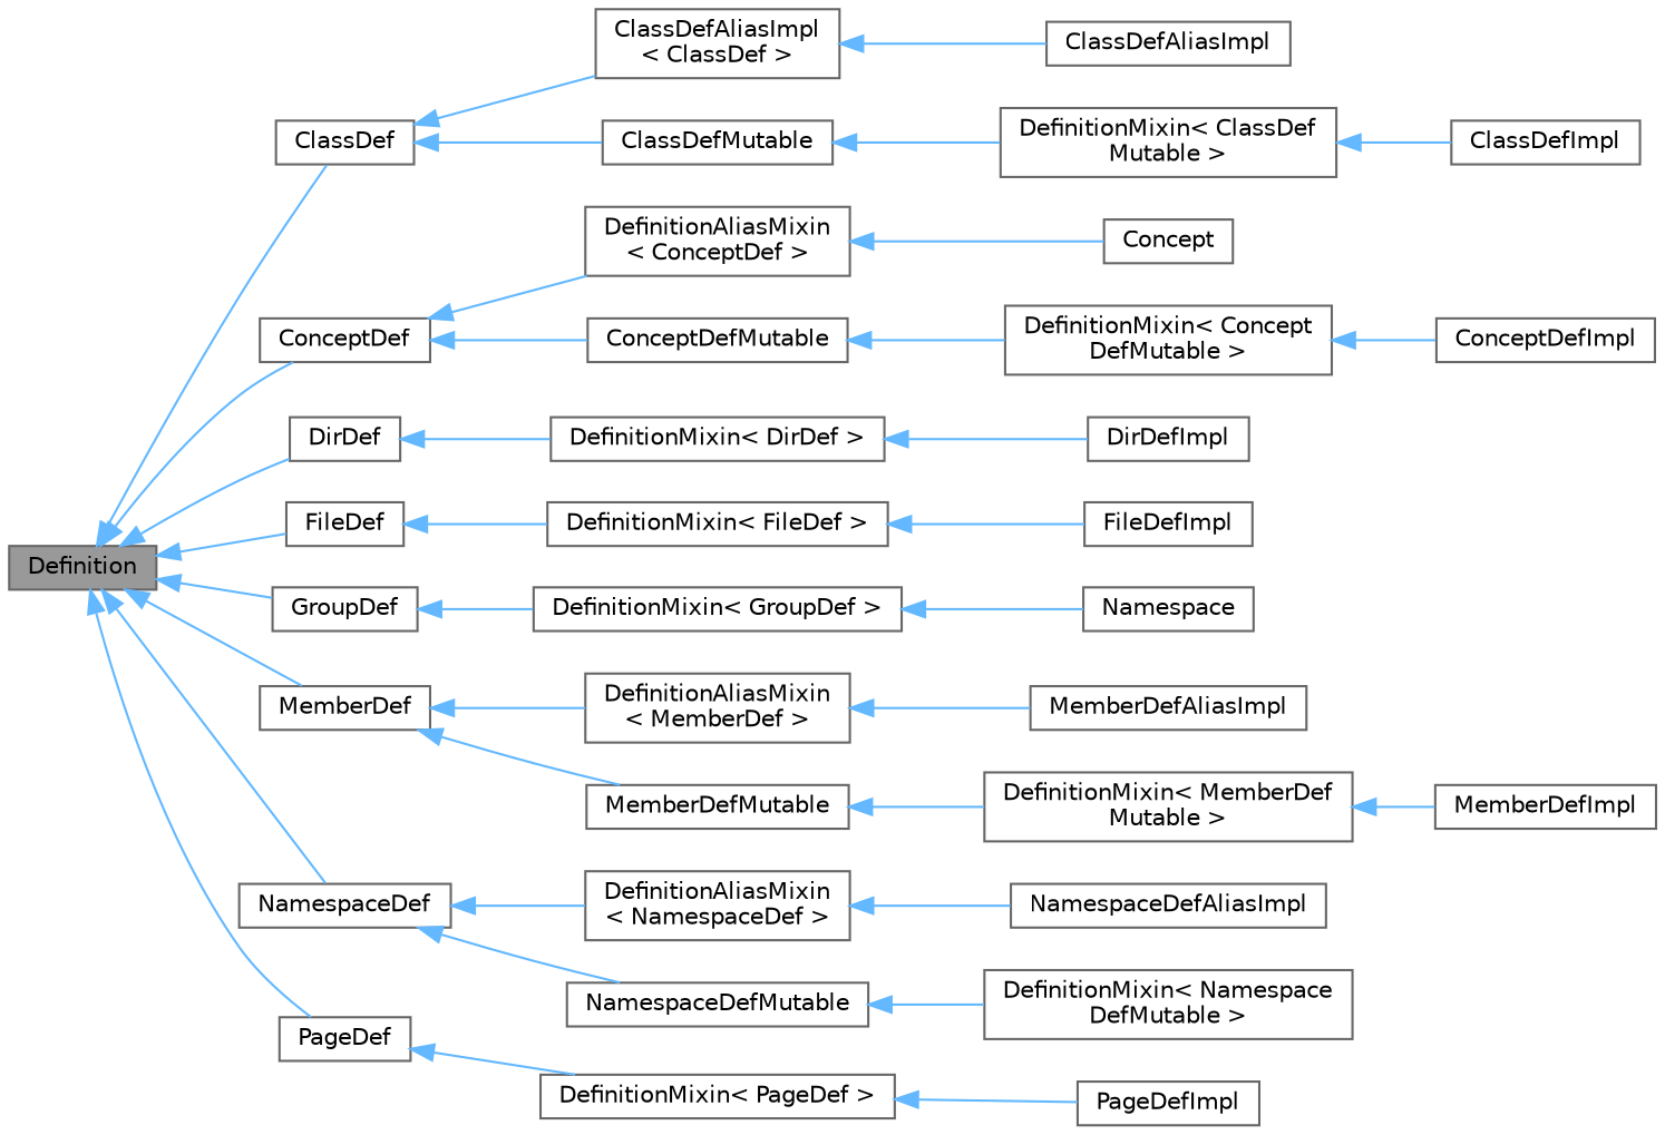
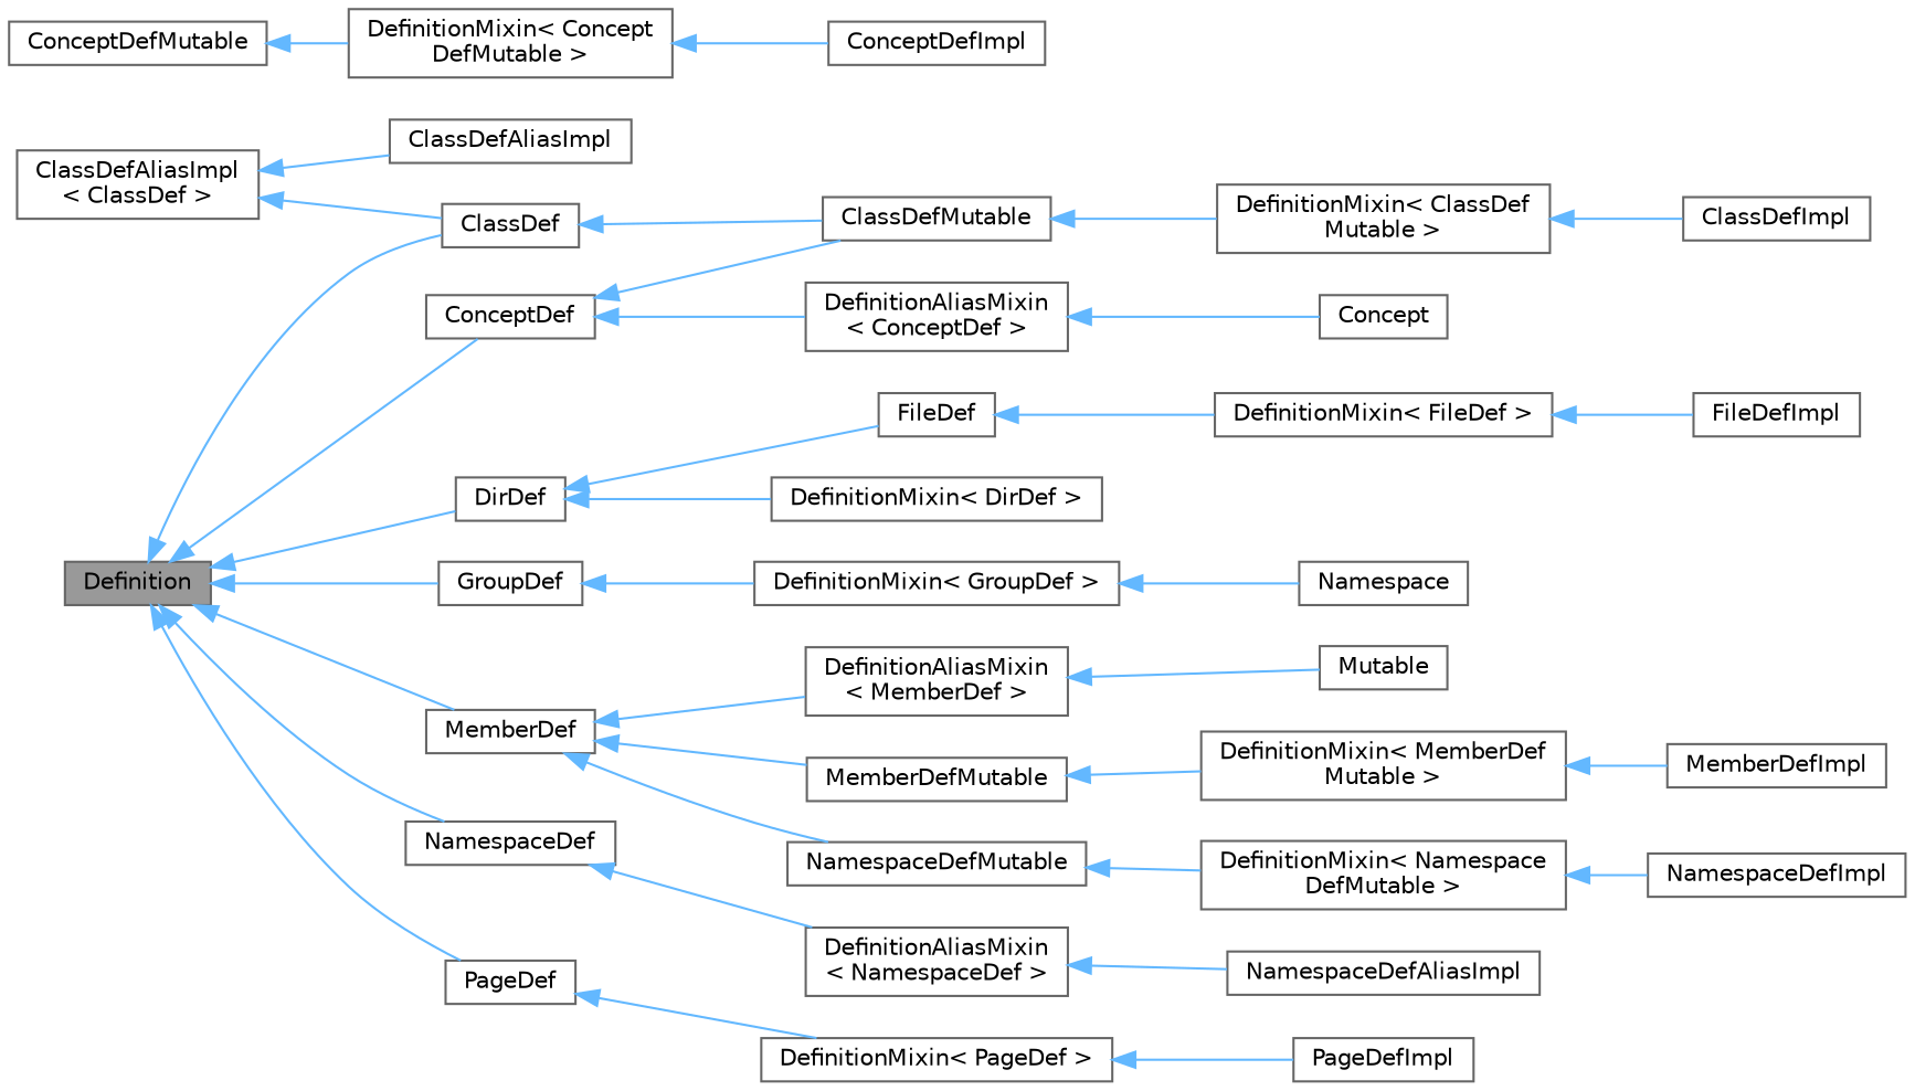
  digraph {
    rankdir=LR
    node [color=gray40 fillcolor=white fontname=Helvetica fontsize=10 shape=box style=filled]
    edge [color=steelblue1 dir=back fontname=Helvetica fontsize=10 labelfontname=Helvetica labelfontsize=10 style=solid]
    n1 [fillcolor=grey60 fontcolor=black height=0.2 label=Definition width=0.4]
    n2 [height=0.2 label=ClassDef width=0.4]
    n3 [height=0.2 label=ConceptDef width=0.4]
    n4 [height=0.2 label=DirDef width=0.4]
    n5 [height=0.2 label=FileDef width=0.4]
    n6 [height=0.2 label=GroupDef width=0.4]
    n7 [height=0.2 label=MemberDef width=0.4]
    n8 [height=0.2 label=NamespaceDef width=0.4]
    n9 [height=0.2 label=PageDef width=0.4]
    n10 [height=0.2 label="ClassDefAliasImpl\l\< ClassDef \>" width=0.4]
    n11 [height=0.2 label=ClassDefMutable width=0.4]
    n12 [height=0.2 label="DefinitionAliasMixin\l\< ConceptDef \>" width=0.4]
    n13 [height=0.2 label=ConceptDefMutable width=0.4]
    n14 [height=0.2 label="DefinitionMixin\< DirDef \>" width=0.4]
    n15 [height=0.2 label="DefinitionMixin\< FileDef \>" width=0.4]
    n16 [height=0.2 label="DefinitionMixin\< GroupDef \>" width=0.4]
    n17 [height=0.2 label="DefinitionAliasMixin\l\< MemberDef \>" width=0.4]
    n18 [height=0.2 label=MemberDefMutable width=0.4]
    n19 [height=0.2 label="DefinitionAliasMixin\l\< NamespaceDef \>" width=0.4]
    n20 [height=0.2 label=NamespaceDefMutable width=0.4]
    n21 [height=0.2 label="DefinitionMixin\< PageDef \>" width=0.4]
    n22 [height=0.2 label=ClassDefAliasImpl width=0.4]
    n23 [height=0.2 label="DefinitionMixin\< ClassDef\lMutable \>" width=0.4]
    n24 [height=0.2 label=ClassDefImpl width=0.4]
    n25 [height=0.2 label=Concept width=0.4]
    n26 [height=0.2 label="DefinitionMixin\< Concept\lDefMutable \>" width=0.4]
    n27 [height=0.2 label=ConceptDefImpl width=0.4]
-   n28 [height=0.2 label=DirDefImpl width=0.4]
    n29 [height=0.2 label=FileDefImpl width=0.4]
    n30 [height=0.2 label=Namespace width=0.4]
-   n31 [height=0.2 label=MemberDefAliasImpl width=0.4]
+   n31 [height=0.2 label=Mutable width=0.4]
    n32 [height=0.2 label="DefinitionMixin\< MemberDef\lMutable \>" width=0.4]
    n33 [height=0.2 label=MemberDefImpl width=0.4]
    n34 [height=0.2 label=NamespaceDefAliasImpl width=0.4]
    n35 [height=0.2 label="DefinitionMixin\< Namespace\lDefMutable \>" width=0.4]
+   n36 [height=0.2 label=NamespaceDefImpl width=0.4]
    n37 [height=0.2 label=PageDefImpl width=0.4]
    n1 -> n2
    n1 -> n3
    n1 -> n4
-   n1 -> n5
+   n4 -> n5
    n1 -> n6
    n1 -> n7
    n1 -> n8
    n1 -> n9
-   n2 -> n10
+   n10 -> n2
    n2 -> n11
    n3 -> n12
-   n3 -> n13
+   n3 -> n11
    n4 -> n14
    n5 -> n15
    n6 -> n16
    n7 -> n17
    n7 -> n18
    n8 -> n19
-   n8 -> n20
+   n7 -> n20
    n9 -> n21
    n10 -> n22
    n11 -> n23
    n12 -> n25
    n13 -> n26
-   n14 -> n28
    n15 -> n29
    n16 -> n30
    n17 -> n31
    n18 -> n32
    n19 -> n34
    n20 -> n35
    n21 -> n37
    n23 -> n24
    n26 -> n27
    n32 -> n33
+   n35 -> n36
  }
